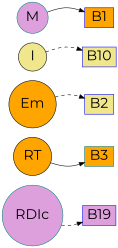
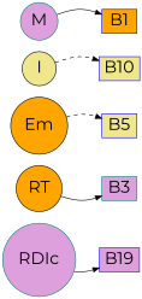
  strict digraph {
    fontname=Montserrat
    rankdir=LR
    remincross=true
    splines=curved
    node [color=blue fillcolor=plum fontname=Montserrat fontsize=26 shape=circle style=filled]
    edge [fontname=Montserrat style=dashed]
    RDIc [color=teal]
    n2 [label=B19 shape=box]
    RT [color=black fillcolor=orange]
-   B3 [color=teal fillcolor=orange shape=box]
+   B3 [color=teal shape=box]
    Em [color=black fillcolor=orange]
-   B2 [fillcolor=khaki shape=box]
+   B2 [fillcolor=khaki shape=box label=B5]
    I [color=black fillcolor=khaki]
    B10 [fillcolor=khaki shape=box]
    n9 [fillcolor=orange label=B1 shape=box]
    M [color=teal]
-   RDIc -> n2
+   RDIc -> n2 [style=solid]
    RT -> B3 [style=solid]
    Em -> B2
    I -> B10
    M -> n9 [style=solid]
  }
